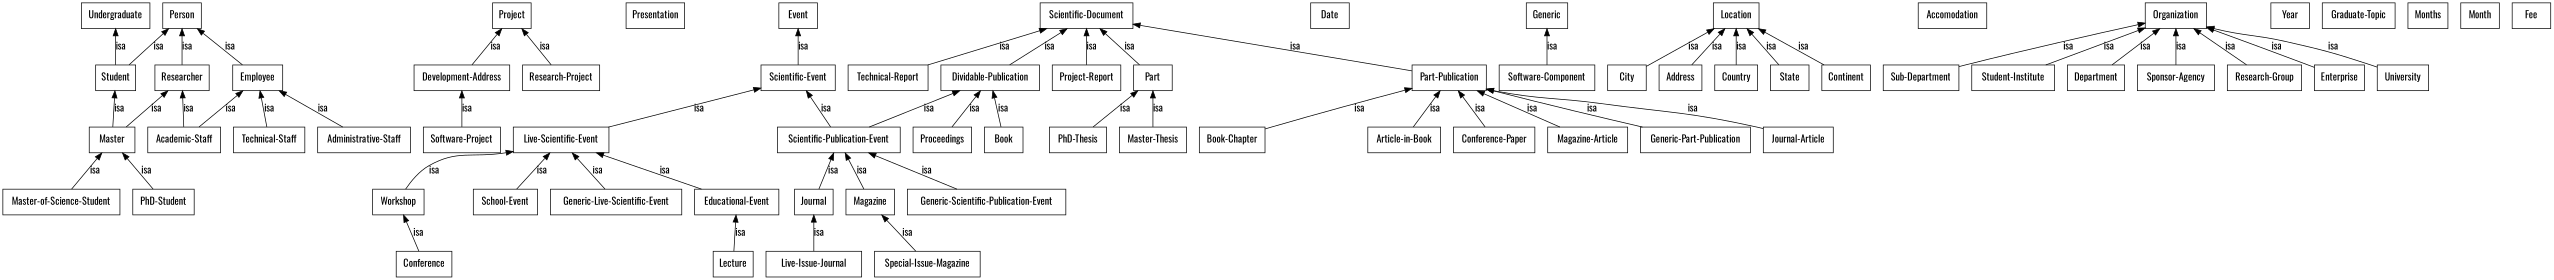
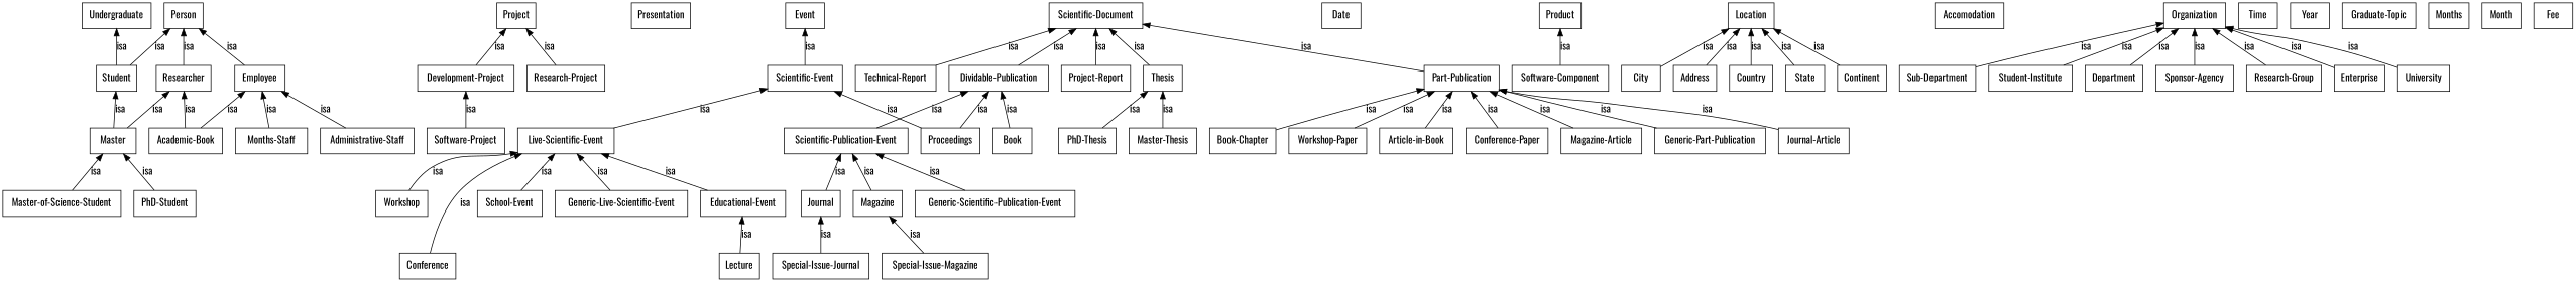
  digraph {
    fontname=Oswald
    node [color="0.0,0.0,0.0" fontcolor="0.0,0.0,0.0" fontname=Oswald shape=box]
    edge [color="0.0,0.0,0.0" dir=back fontcolor="0.0,0.0,0.0" fontname=Oswald]
    n1 [height=0.50 label="Master-of-Science-Student" width=2.28]
    n2 [height=0.50 label=Master width=0.89]
    n3 [height=0.50 label="PhD-Student" width=1.19]
-   n4 [height=0.50 label="Development-Address" width=1.86]
+   n4 [height=0.50 label="Development-Project" width=1.86]
    n5 [height=0.50 label="Software-Project" width=1.50]
    n6 [height=0.50 label=Project width=0.75]
    n7 [height=0.50 label="Research-Project" width=1.50]
    n8 [height=0.50 label=Presentation width=1.14]
    n9 [height=0.50 label=Workshop width=1.00]
    n10 [height=0.50 label="Live-Scientific-Event" width=1.86]
    n11 [height=0.50 label=Conference width=1.08]
    n12 [height=0.50 label="Educational-Event" width=1.64]
    n13 [height=0.50 label="School-Event" width=1.25]
    n14 [height=0.50 label="Generic-Live-Scientific-Event" width=2.56]
    n15 [height=0.50 label=Lecture width=0.78]
    n16 [height=0.50 label=Date width=0.75]
-   n17 [height=0.50 label="Technical-Staff" width=1.39]
+   n17 [height=0.50 label="Months-Staff" width=1.39]
    n18 [height=0.50 label=Employee width=0.97]
-   n19 [height=0.50 label="Academic-Staff" width=1.42]
+   n19 [height=0.50 label="Academic-Book" width=1.42]
    n20 [height=0.50 label="Administrative-Staff" width=1.81]
-   n21 [height=0.50 label=Generic width=0.81]
+   n21 [height=0.50 label=Product width=0.81]
    n22 [height=0.50 label="Software-Component" width=1.86]
    n23 [height=0.50 label=Location width=0.89]
    n24 [height=0.50 label=City width=0.75]
    n25 [height=0.50 label=Address width=0.83]
    n26 [height=0.50 label=Country width=0.83]
    n27 [height=0.50 label=State width=0.75]
    n28 [height=0.50 label=Continent width=0.94]
    n29 [height=0.50 label=Proceedings width=1.14]
    n30 [height=0.50 label="Dividable-Publication" width=1.92]
    n31 [height=0.50 label="Scientific-Publication-Event" width=2.39]
    n32 [height=0.50 label=Book width=0.75]
    n33 [height=0.50 label="Generic-Scientific-Publication-Event" width=3.08]
    n34 [height=0.50 label=Journal width=0.75]
    n35 [height=0.50 label=Magazine width=0.94]
    n36 [height=0.50 label=Accomodation width=1.33]
    n37 [height=0.50 label="Sub-Department" width=1.47]
    n38 [height=0.50 label=Organization width=1.19]
    n39 [height=0.50 label="Student-Institute" width=1.61]
    n40 [height=0.50 label=Department width=1.11]
    n41 [height=0.50 label="Sponsor-Agency" width=1.50]
    n42 [height=0.50 label="Research-Group" width=1.44]
    n43 [height=0.50 label=Enterprise width=0.97]
    n44 [height=0.50 label=University width=1.00]
-   n46 [height=0.50 label="Live-Issue-Journal" width=1.86]
+   n45 [height=0.50 label=Time width=0.75]
+   n46 [height=0.50 label="Special-Issue-Journal" width=1.86]
    n47 [height=0.50 label="Special-Issue-Magazine" width=2.06]
    n48 [height=0.50 label=Researcher width=1.06]
+   n49 [height=0.50 label="Workshop-Paper" width=1.50]
    n50 [height=0.50 label="Part-Publication" width=1.44]
    n51 [height=0.50 label="Article-in-Book" width=1.42]
    n52 [height=0.50 label="Conference-Paper" width=1.58]
    n53 [height=0.50 label="Magazine-Article" width=1.56]
    n54 [height=0.50 label="Generic-Part-Publication" width=2.14]
    n55 [height=0.50 label="Journal-Article" width=1.36]
    n56 [height=0.50 label="Book-Chapter" width=1.28]
    n57 [height=0.50 label="Scientific-Event" width=1.44]
    n58 [height=0.50 label=Student width=0.78]
    n59 [height=0.50 label=Undergraduate width=1.33]
    n60 [height=0.50 label=Event width=0.75]
    n61 [height=0.50 label="Technical-Report" width=1.56]
    n62 [height=0.50 label="Scientific-Document" width=1.81]
-   n63 [height=0.50 label=Part width=0.75]
+   n63 [height=0.50 label=Thesis width=0.75]
    n64 [height=0.50 label="Project-Report" width=1.33]
    n65 [height=0.50 label="PhD-Thesis" width=1.11]
    n66 [height=0.50 label="Master-Thesis" width=1.31]
    n67 [height=0.50 label=Person width=0.75]
    n68 [height=0.50 label=Year width=0.75]
    n69 [height=0.50 label="Graduate-Topic" width=1.42]
    n70 [height=0.50 label=Months width=0.78]
    n71 [height=0.50 label=Month width=0.75]
    n72 [height=0.50 label=Fee width=0.75]
    n2 -> n1 [label=isa]
    n2 -> n3 [label=isa]
    n4 -> n5 [label=isa]
    n6 -> n4 [label=isa]
    n6 -> n7 [label=isa]
    n10 -> n9 [label=isa]
-   n9 -> n11 [label=isa]
+   n10 -> n11 [label=isa]
    n10 -> n12 [label=isa]
    n10 -> n13 [label=isa]
    n10 -> n14 [label=isa]
    n12 -> n15 [label=isa]
    n18 -> n17 [label=isa]
    n18 -> n19 [label=isa]
    n18 -> n20 [label=isa]
    n21 -> n22 [label=isa]
    n23 -> n24 [label=isa]
    n23 -> n25 [label=isa]
    n23 -> n26 [label=isa]
    n23 -> n27 [label=isa]
    n23 -> n28 [label=isa]
    n30 -> n29 [label=isa]
    n30 -> n31 [label=isa]
    n30 -> n32 [label=isa]
    n31 -> n33 [label=isa]
    n31 -> n34 [label=isa]
    n31 -> n35 [label=isa]
    n34 -> n46 [label=isa]
    n35 -> n47 [label=isa]
    n38 -> n37 [label=isa]
    n38 -> n39 [label=isa]
    n38 -> n40 [label=isa]
    n38 -> n41 [label=isa]
    n38 -> n42 [label=isa]
    n38 -> n43 [label=isa]
    n38 -> n44 [label=isa]
    n48 -> n2 [label=isa]
    n48 -> n19 [label=isa]
+   n50 -> n49 [label=isa]
    n50 -> n51 [label=isa]
    n50 -> n52 [label=isa]
    n50 -> n53 [label=isa]
    n50 -> n54 [label=isa]
    n50 -> n55 [label=isa]
    n50 -> n56 [label=isa]
    n57 -> n10 [label=isa]
-   n57 -> n31 [label=isa]
+   n57 -> n29 [label=isa]
    n58 -> n2 [label=isa]
    n59 -> n58 [label=isa]
    n60 -> n57 [label=isa]
    n62 -> n30 [label=isa]
    n62 -> n50 [label=isa]
    n62 -> n61 [label=isa]
    n62 -> n63 [label=isa]
    n62 -> n64 [label=isa]
    n63 -> n65 [label=isa]
    n63 -> n66 [label=isa]
    n67 -> n18 [label=isa]
    n67 -> n48 [label=isa]
    n67 -> n58 [label=isa]
  }
